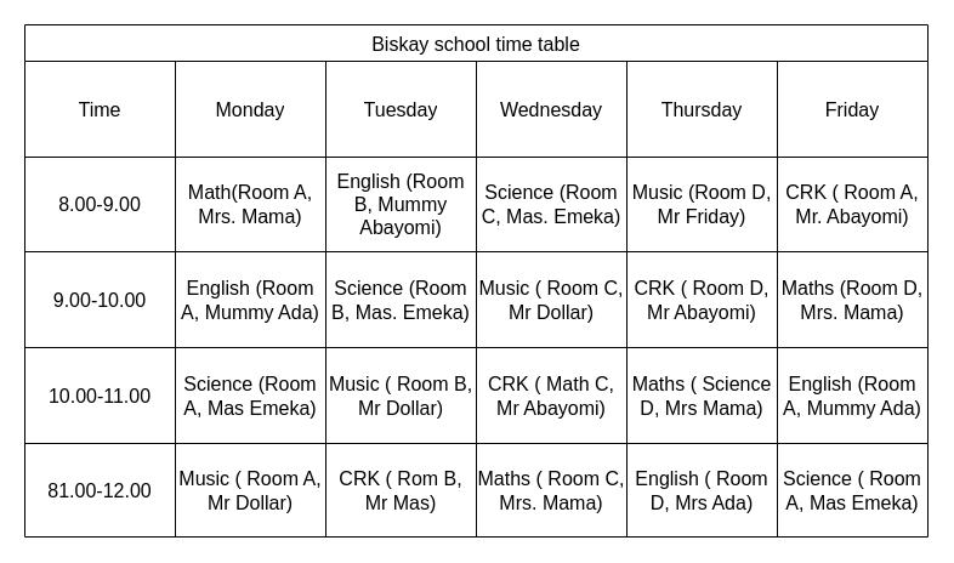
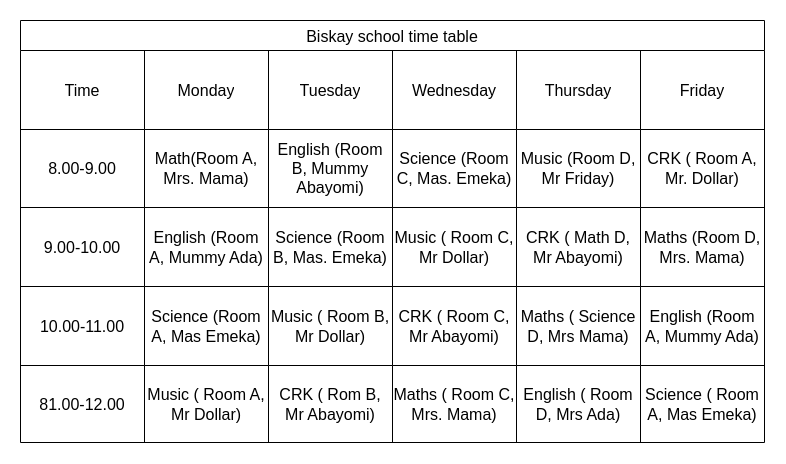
  <mxCell id="0" />
  <mxCell id="1" parent="0" />
  <mxCell id="2" value="Biskay school time table" style="shape=table;startSize=30;container=1;collapsible=0;childLayout=tableLayout;strokeColor=default;fontSize=16;" vertex="1" parent="1"><mxGeometry x="20" y="20" width="744" height="422" as="geometry" /></mxCell>
  <mxCell id="3" style="shape=tableRow;horizontal=0;startSize=0;swimlaneHead=0;swimlaneBody=0;strokeColor=inherit;top=0;left=0;bottom=0;right=0;collapsible=0;dropTarget=0;fillColor=none;points=[[0,0.5],[1,0.5]];portConstraint=eastwest;fontSize=16;" vertex="1" parent="2"><mxGeometry y="30" width="744" height="79" as="geometry" /></mxCell>
  <mxCell id="4" value="Time" style="shape=partialRectangle;html=1;whiteSpace=wrap;connectable=0;strokeColor=inherit;overflow=hidden;fillColor=none;top=0;left=0;bottom=0;right=0;pointerEvents=1;fontSize=16;" vertex="1" parent="3"><mxGeometry width="124" height="79" as="geometry"><mxRectangle width="124" height="79" as="alternateBounds" /></mxGeometry></mxCell>
  <mxCell id="5" value="Monday" style="shape=partialRectangle;html=1;whiteSpace=wrap;connectable=0;strokeColor=inherit;overflow=hidden;fillColor=none;top=0;left=0;bottom=0;right=0;pointerEvents=1;fontSize=16;" vertex="1" parent="3"><mxGeometry x="124" width="124" height="79" as="geometry"><mxRectangle width="124" height="79" as="alternateBounds" /></mxGeometry></mxCell>
  <mxCell id="6" value="Tuesday" style="shape=partialRectangle;html=1;whiteSpace=wrap;connectable=0;strokeColor=inherit;overflow=hidden;fillColor=none;top=0;left=0;bottom=0;right=0;pointerEvents=1;fontSize=16;" vertex="1" parent="3"><mxGeometry x="248" width="124" height="79" as="geometry"><mxRectangle width="124" height="79" as="alternateBounds" /></mxGeometry></mxCell>
  <mxCell id="7" value="Wednesday" style="shape=partialRectangle;html=1;whiteSpace=wrap;connectable=0;strokeColor=inherit;overflow=hidden;fillColor=none;top=0;left=0;bottom=0;right=0;pointerEvents=1;fontSize=16;" vertex="1" parent="3"><mxGeometry x="372" width="124" height="79" as="geometry"><mxRectangle width="124" height="79" as="alternateBounds" /></mxGeometry></mxCell>
  <mxCell id="8" value="Thursday" style="shape=partialRectangle;html=1;whiteSpace=wrap;connectable=0;strokeColor=inherit;overflow=hidden;fillColor=none;top=0;left=0;bottom=0;right=0;pointerEvents=1;fontSize=16;" vertex="1" parent="3"><mxGeometry x="496" width="124" height="79" as="geometry"><mxRectangle width="124" height="79" as="alternateBounds" /></mxGeometry></mxCell>
  <mxCell id="9" value="Friday" style="shape=partialRectangle;html=1;whiteSpace=wrap;connectable=0;strokeColor=inherit;overflow=hidden;fillColor=none;top=0;left=0;bottom=0;right=0;pointerEvents=1;fontSize=16;" vertex="1" parent="3"><mxGeometry x="620" width="124" height="79" as="geometry"><mxRectangle width="124" height="79" as="alternateBounds" /></mxGeometry></mxCell>
  <mxCell id="10" style="shape=tableRow;horizontal=0;startSize=0;swimlaneHead=0;swimlaneBody=0;strokeColor=inherit;top=0;left=0;bottom=0;right=0;collapsible=0;dropTarget=0;fillColor=none;points=[[0,0.5],[1,0.5]];portConstraint=eastwest;fontSize=16;" vertex="1" parent="2"><mxGeometry y="109" width="744" height="78" as="geometry" /></mxCell>
  <mxCell id="11" value="8.00-9.00" style="shape=partialRectangle;html=1;whiteSpace=wrap;connectable=0;strokeColor=inherit;overflow=hidden;fillColor=none;top=0;left=0;bottom=0;right=0;pointerEvents=1;fontSize=16;" vertex="1" parent="10"><mxGeometry width="124" height="78" as="geometry"><mxRectangle width="124" height="78" as="alternateBounds" /></mxGeometry></mxCell>
  <mxCell id="12" value="Math(Room A, Mrs. Mama)" style="shape=partialRectangle;html=1;whiteSpace=wrap;connectable=0;strokeColor=inherit;overflow=hidden;fillColor=none;top=0;left=0;bottom=0;right=0;pointerEvents=1;fontSize=16;" vertex="1" parent="10"><mxGeometry x="124" width="124" height="78" as="geometry"><mxRectangle width="124" height="78" as="alternateBounds" /></mxGeometry></mxCell>
  <mxCell id="13" value="English (Room B, Mummy Abayomi)" style="shape=partialRectangle;html=1;whiteSpace=wrap;connectable=0;strokeColor=inherit;overflow=hidden;fillColor=none;top=0;left=0;bottom=0;right=0;pointerEvents=1;fontSize=16;" vertex="1" parent="10"><mxGeometry x="248" width="124" height="78" as="geometry"><mxRectangle width="124" height="78" as="alternateBounds" /></mxGeometry></mxCell>
  <mxCell id="14" value="Science (Room C, Mas. Emeka)" style="shape=partialRectangle;html=1;whiteSpace=wrap;connectable=0;strokeColor=inherit;overflow=hidden;fillColor=none;top=0;left=0;bottom=0;right=0;pointerEvents=1;fontSize=16;" vertex="1" parent="10"><mxGeometry x="372" width="124" height="78" as="geometry"><mxRectangle width="124" height="78" as="alternateBounds" /></mxGeometry></mxCell>
  <mxCell id="15" value="Music (Room D, Mr Friday)" style="shape=partialRectangle;html=1;whiteSpace=wrap;connectable=0;strokeColor=inherit;overflow=hidden;fillColor=none;top=0;left=0;bottom=0;right=0;pointerEvents=1;fontSize=16;" vertex="1" parent="10"><mxGeometry x="496" width="124" height="78" as="geometry"><mxRectangle width="124" height="78" as="alternateBounds" /></mxGeometry></mxCell>
- <mxCell id="16" value="CRK ( Room A, Mr. Abayomi)" style="shape=partialRectangle;html=1;whiteSpace=wrap;connectable=0;strokeColor=inherit;overflow=hidden;fillColor=none;top=0;left=0;bottom=0;right=0;pointerEvents=1;fontSize=16;" vertex="1" parent="10"><mxGeometry x="620" width="124" height="78" as="geometry"><mxRectangle width="124" height="78" as="alternateBounds" /></mxGeometry></mxCell>
+ <mxCell id="16" value="CRK ( Room A, Mr. Dollar)" style="shape=partialRectangle;html=1;whiteSpace=wrap;connectable=0;strokeColor=inherit;overflow=hidden;fillColor=none;top=0;left=0;bottom=0;right=0;pointerEvents=1;fontSize=16;" vertex="1" parent="10"><mxGeometry x="620" width="124" height="78" as="geometry"><mxRectangle width="124" height="78" as="alternateBounds" /></mxGeometry></mxCell>
  <mxCell id="17" style="shape=tableRow;horizontal=0;startSize=0;swimlaneHead=0;swimlaneBody=0;strokeColor=inherit;top=0;left=0;bottom=0;right=0;collapsible=0;dropTarget=0;fillColor=none;points=[[0,0.5],[1,0.5]];portConstraint=eastwest;fontSize=16;" vertex="1" parent="2"><mxGeometry y="187" width="744" height="79" as="geometry" /></mxCell>
  <mxCell id="18" value="9.00-10.00" style="shape=partialRectangle;html=1;whiteSpace=wrap;connectable=0;strokeColor=inherit;overflow=hidden;fillColor=none;top=0;left=0;bottom=0;right=0;pointerEvents=1;fontSize=16;" vertex="1" parent="17"><mxGeometry width="124" height="79" as="geometry"><mxRectangle width="124" height="79" as="alternateBounds" /></mxGeometry></mxCell>
  <mxCell id="19" value="English (Room A, Mummy Ada)" style="shape=partialRectangle;html=1;whiteSpace=wrap;connectable=0;strokeColor=inherit;overflow=hidden;fillColor=none;top=0;left=0;bottom=0;right=0;pointerEvents=1;fontSize=16;" vertex="1" parent="17"><mxGeometry x="124" width="124" height="79" as="geometry"><mxRectangle width="124" height="79" as="alternateBounds" /></mxGeometry></mxCell>
  <mxCell id="20" value="Science (Room B, Mas. Emeka)" style="shape=partialRectangle;html=1;whiteSpace=wrap;connectable=0;strokeColor=inherit;overflow=hidden;fillColor=none;top=0;left=0;bottom=0;right=0;pointerEvents=1;fontSize=16;" vertex="1" parent="17"><mxGeometry x="248" width="124" height="79" as="geometry"><mxRectangle width="124" height="79" as="alternateBounds" /></mxGeometry></mxCell>
  <mxCell id="21" value="Music ( Room C, Mr Dollar)" style="shape=partialRectangle;html=1;whiteSpace=wrap;connectable=0;strokeColor=inherit;overflow=hidden;fillColor=none;top=0;left=0;bottom=0;right=0;pointerEvents=1;fontSize=16;" vertex="1" parent="17"><mxGeometry x="372" width="124" height="79" as="geometry"><mxRectangle width="124" height="79" as="alternateBounds" /></mxGeometry></mxCell>
- <mxCell id="22" value="CRK ( Room D, Mr Abayomi)" style="shape=partialRectangle;html=1;whiteSpace=wrap;connectable=0;strokeColor=inherit;overflow=hidden;fillColor=none;top=0;left=0;bottom=0;right=0;pointerEvents=1;fontSize=16;" vertex="1" parent="17"><mxGeometry x="496" width="124" height="79" as="geometry"><mxRectangle width="124" height="79" as="alternateBounds" /></mxGeometry></mxCell>
+ <mxCell id="22" value="CRK ( Math D, Mr Abayomi)" style="shape=partialRectangle;html=1;whiteSpace=wrap;connectable=0;strokeColor=inherit;overflow=hidden;fillColor=none;top=0;left=0;bottom=0;right=0;pointerEvents=1;fontSize=16;" vertex="1" parent="17"><mxGeometry x="496" width="124" height="79" as="geometry"><mxRectangle width="124" height="79" as="alternateBounds" /></mxGeometry></mxCell>
  <mxCell id="23" value="Maths (Room D, Mrs. Mama)" style="shape=partialRectangle;html=1;whiteSpace=wrap;connectable=0;strokeColor=inherit;overflow=hidden;fillColor=none;top=0;left=0;bottom=0;right=0;pointerEvents=1;fontSize=16;" vertex="1" parent="17"><mxGeometry x="620" width="124" height="79" as="geometry"><mxRectangle width="124" height="79" as="alternateBounds" /></mxGeometry></mxCell>
  <mxCell id="24" value="" style="shape=tableRow;horizontal=0;startSize=0;swimlaneHead=0;swimlaneBody=0;strokeColor=inherit;top=0;left=0;bottom=0;right=0;collapsible=0;dropTarget=0;fillColor=none;points=[[0,0.5],[1,0.5]];portConstraint=eastwest;fontSize=16;" vertex="1" parent="2"><mxGeometry y="266" width="744" height="79" as="geometry" /></mxCell>
  <mxCell id="25" value="10.00-11.00" style="shape=partialRectangle;html=1;whiteSpace=wrap;connectable=0;strokeColor=inherit;overflow=hidden;fillColor=none;top=0;left=0;bottom=0;right=0;pointerEvents=1;fontSize=16;" vertex="1" parent="24"><mxGeometry width="124" height="79" as="geometry"><mxRectangle width="124" height="79" as="alternateBounds" /></mxGeometry></mxCell>
  <mxCell id="26" value="Science (Room A, Mas Emeka)" style="shape=partialRectangle;html=1;whiteSpace=wrap;connectable=0;strokeColor=inherit;overflow=hidden;fillColor=none;top=0;left=0;bottom=0;right=0;pointerEvents=1;fontSize=16;" vertex="1" parent="24"><mxGeometry x="124" width="124" height="79" as="geometry"><mxRectangle width="124" height="79" as="alternateBounds" /></mxGeometry></mxCell>
  <mxCell id="27" value="Music ( Room B, Mr Dollar)" style="shape=partialRectangle;html=1;whiteSpace=wrap;connectable=0;strokeColor=inherit;overflow=hidden;fillColor=none;top=0;left=0;bottom=0;right=0;pointerEvents=1;fontSize=16;" vertex="1" parent="24"><mxGeometry x="248" width="124" height="79" as="geometry"><mxRectangle width="124" height="79" as="alternateBounds" /></mxGeometry></mxCell>
- <mxCell id="28" value="CRK ( Math C, Mr Abayomi)" style="shape=partialRectangle;html=1;whiteSpace=wrap;connectable=0;strokeColor=inherit;overflow=hidden;fillColor=none;top=0;left=0;bottom=0;right=0;pointerEvents=1;fontSize=16;" vertex="1" parent="24"><mxGeometry x="372" width="124" height="79" as="geometry"><mxRectangle width="124" height="79" as="alternateBounds" /></mxGeometry></mxCell>
+ <mxCell id="28" value="CRK ( Room C, Mr Abayomi)" style="shape=partialRectangle;html=1;whiteSpace=wrap;connectable=0;strokeColor=inherit;overflow=hidden;fillColor=none;top=0;left=0;bottom=0;right=0;pointerEvents=1;fontSize=16;" vertex="1" parent="24"><mxGeometry x="372" width="124" height="79" as="geometry"><mxRectangle width="124" height="79" as="alternateBounds" /></mxGeometry></mxCell>
  <mxCell id="29" value="Maths ( Science D, Mrs Mama)" style="shape=partialRectangle;html=1;whiteSpace=wrap;connectable=0;strokeColor=inherit;overflow=hidden;fillColor=none;top=0;left=0;bottom=0;right=0;pointerEvents=1;fontSize=16;" vertex="1" parent="24"><mxGeometry x="496" width="124" height="79" as="geometry"><mxRectangle width="124" height="79" as="alternateBounds" /></mxGeometry></mxCell>
  <mxCell id="30" value="English (Room A, Mummy Ada)" style="shape=partialRectangle;html=1;whiteSpace=wrap;connectable=0;strokeColor=inherit;overflow=hidden;fillColor=none;top=0;left=0;bottom=0;right=0;pointerEvents=1;fontSize=16;" vertex="1" parent="24"><mxGeometry x="620" width="124" height="79" as="geometry"><mxRectangle width="124" height="79" as="alternateBounds" /></mxGeometry></mxCell>
  <mxCell id="31" value="" style="shape=tableRow;horizontal=0;startSize=0;swimlaneHead=0;swimlaneBody=0;strokeColor=inherit;top=0;left=0;bottom=0;right=0;collapsible=0;dropTarget=0;fillColor=none;points=[[0,0.5],[1,0.5]];portConstraint=eastwest;fontSize=16;" vertex="1" parent="2"><mxGeometry y="345" width="744" height="77" as="geometry" /></mxCell>
  <mxCell id="32" value="81.00-12.00" style="shape=partialRectangle;html=1;whiteSpace=wrap;connectable=0;strokeColor=inherit;overflow=hidden;fillColor=none;top=0;left=0;bottom=0;right=0;pointerEvents=1;fontSize=16;" vertex="1" parent="31"><mxGeometry width="124" height="77" as="geometry"><mxRectangle width="124" height="77" as="alternateBounds" /></mxGeometry></mxCell>
  <mxCell id="33" value="Music ( Room A, Mr Dollar)" style="shape=partialRectangle;html=1;whiteSpace=wrap;connectable=0;strokeColor=inherit;overflow=hidden;fillColor=none;top=0;left=0;bottom=0;right=0;pointerEvents=1;fontSize=16;" vertex="1" parent="31"><mxGeometry x="124" width="124" height="77" as="geometry"><mxRectangle width="124" height="77" as="alternateBounds" /></mxGeometry></mxCell>
- <mxCell id="34" value="CRK ( Rom B, Mr Mas)" style="shape=partialRectangle;html=1;whiteSpace=wrap;connectable=0;strokeColor=inherit;overflow=hidden;fillColor=none;top=0;left=0;bottom=0;right=0;pointerEvents=1;fontSize=16;" vertex="1" parent="31"><mxGeometry x="248" width="124" height="77" as="geometry"><mxRectangle width="124" height="77" as="alternateBounds" /></mxGeometry></mxCell>
+ <mxCell id="34" value="CRK ( Rom B, Mr Abayomi)" style="shape=partialRectangle;html=1;whiteSpace=wrap;connectable=0;strokeColor=inherit;overflow=hidden;fillColor=none;top=0;left=0;bottom=0;right=0;pointerEvents=1;fontSize=16;" vertex="1" parent="31"><mxGeometry x="248" width="124" height="77" as="geometry"><mxRectangle width="124" height="77" as="alternateBounds" /></mxGeometry></mxCell>
  <mxCell id="35" value="Maths ( Room C, Mrs. Mama)" style="shape=partialRectangle;html=1;whiteSpace=wrap;connectable=0;strokeColor=inherit;overflow=hidden;fillColor=none;top=0;left=0;bottom=0;right=0;pointerEvents=1;fontSize=16;" vertex="1" parent="31"><mxGeometry x="372" width="124" height="77" as="geometry"><mxRectangle width="124" height="77" as="alternateBounds" /></mxGeometry></mxCell>
  <mxCell id="36" value="English ( Room D, Mrs Ada)" style="shape=partialRectangle;html=1;whiteSpace=wrap;connectable=0;strokeColor=inherit;overflow=hidden;fillColor=none;top=0;left=0;bottom=0;right=0;pointerEvents=1;fontSize=16;" vertex="1" parent="31"><mxGeometry x="496" width="124" height="77" as="geometry"><mxRectangle width="124" height="77" as="alternateBounds" /></mxGeometry></mxCell>
  <mxCell id="37" value="Science ( Room A, Mas Emeka)" style="shape=partialRectangle;html=1;whiteSpace=wrap;connectable=0;strokeColor=inherit;overflow=hidden;fillColor=none;top=0;left=0;bottom=0;right=0;pointerEvents=1;fontSize=16;" vertex="1" parent="31"><mxGeometry x="620" width="124" height="77" as="geometry"><mxRectangle width="124" height="77" as="alternateBounds" /></mxGeometry></mxCell>
